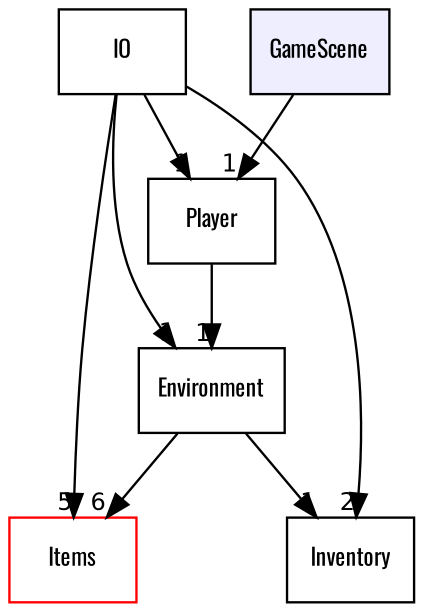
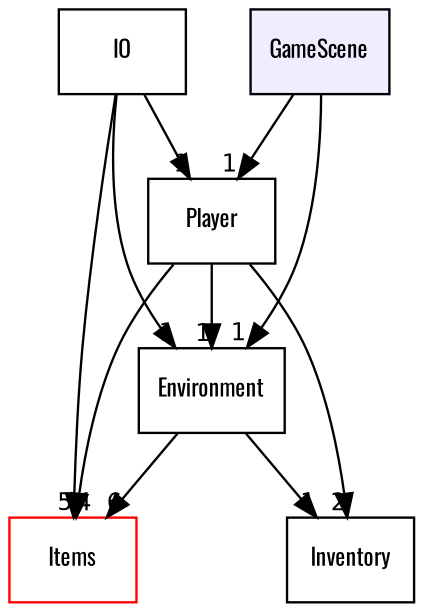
  digraph {
    compound=true
    fontname=Oswald
    node [fontname=Oswald fontsize=10 shape=box]
    edge [fontname=Oswald headlabel=1 labeldistance=1.5 labelfontname=Helvetica labelfontsize=10]
    n1 [fillcolor="#eeeeff" label=GameScene pencolor=black style=filled]
    n2 [label=Player]
    n3 [label=Environment]
    n4 [color=red fillcolor=white label=Items style=filled]
    n5 [label=IO]
    n6 [label=Inventory]
    n1 -> n2
+   n1 -> n3
    n2 -> n3
-   n5 -> n6 [headlabel=2]
+   n2 -> n4 [headlabel=4]
+   n2 -> n6 [headlabel=2]
    n3 -> n4 [headlabel=6]
    n3 -> n6
    n5 -> n2
    n5 -> n3
    n5 -> n4 [headlabel=5]
  }
